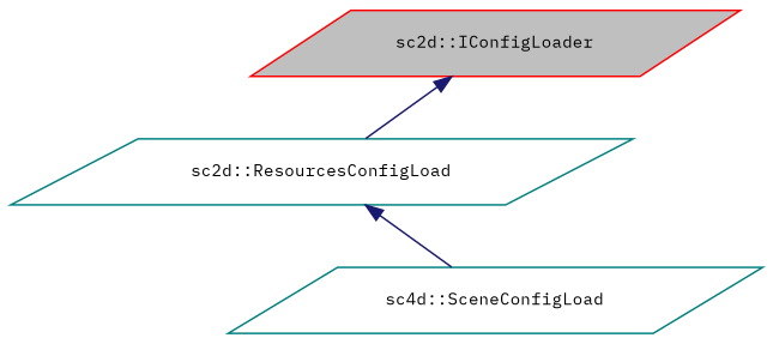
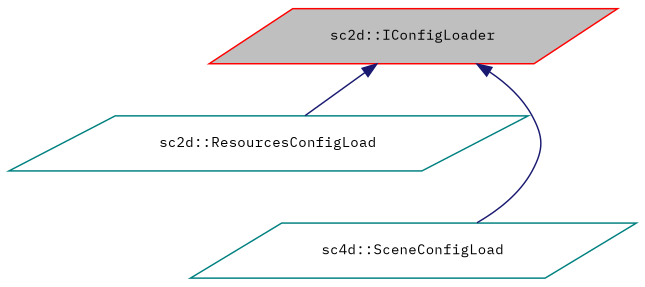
  digraph {
    fontname="IBM Plex Mono"
    node [color=teal fillcolor=white fontname="IBM Plex Mono" fontsize=10 shape=parallelogram style=filled]
    edge [color=midnightblue dir=back fontname="IBM Plex Mono" fontsize=10 labelfontname=Helvetica labelfontsize=10 style=solid]
    n1 [color=red fillcolor=grey75 fontcolor=black height=0.2 label="sc2d::IConfigLoader" width=0.4]
    n2 [height=0.2 label="sc2d::ResourcesConfigLoad" width=0.4]
    n3 [height=0.2 label="sc4d::SceneConfigLoad" width=0.4]
    n1 -> n2
-   n2 -> n3
+   n1 -> n3
  }
